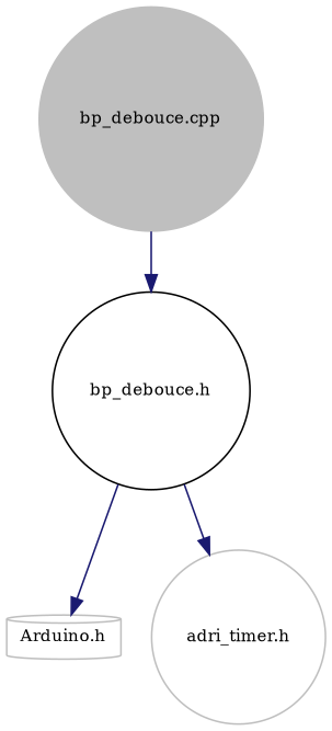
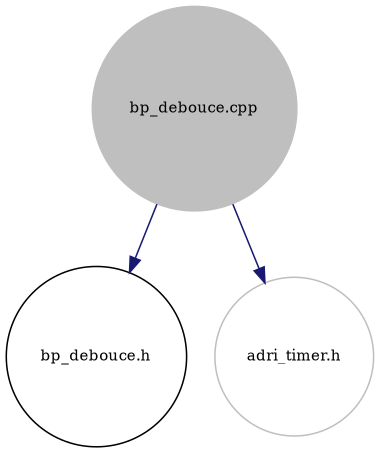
  digraph {
    fontname="DejaVu Serif"
    node [color=grey75 fillcolor=white fontname="DejaVu Serif" fontsize=10 shape=circle style=filled]
    edge [color=midnightblue fontname="DejaVu Serif" fontsize=10 labelfontname=Helvetica labelfontsize=10 style=solid]
    n1 [fillcolor=grey75 fontcolor=black height=0.2 label="bp_debouce.cpp" width=0.4]
    n2 [color=black height=0.2 label="bp_debouce.h" width=0.4]
-   n3 [height=0.2 label="Arduino.h" shape=cylinder width=0.4]
    n4 [height=0.2 label="adri_timer.h" width=0.4]
    n1 -> n2
-   n2 -> n3
-   n2 -> n4
+   n1 -> n4
  }
